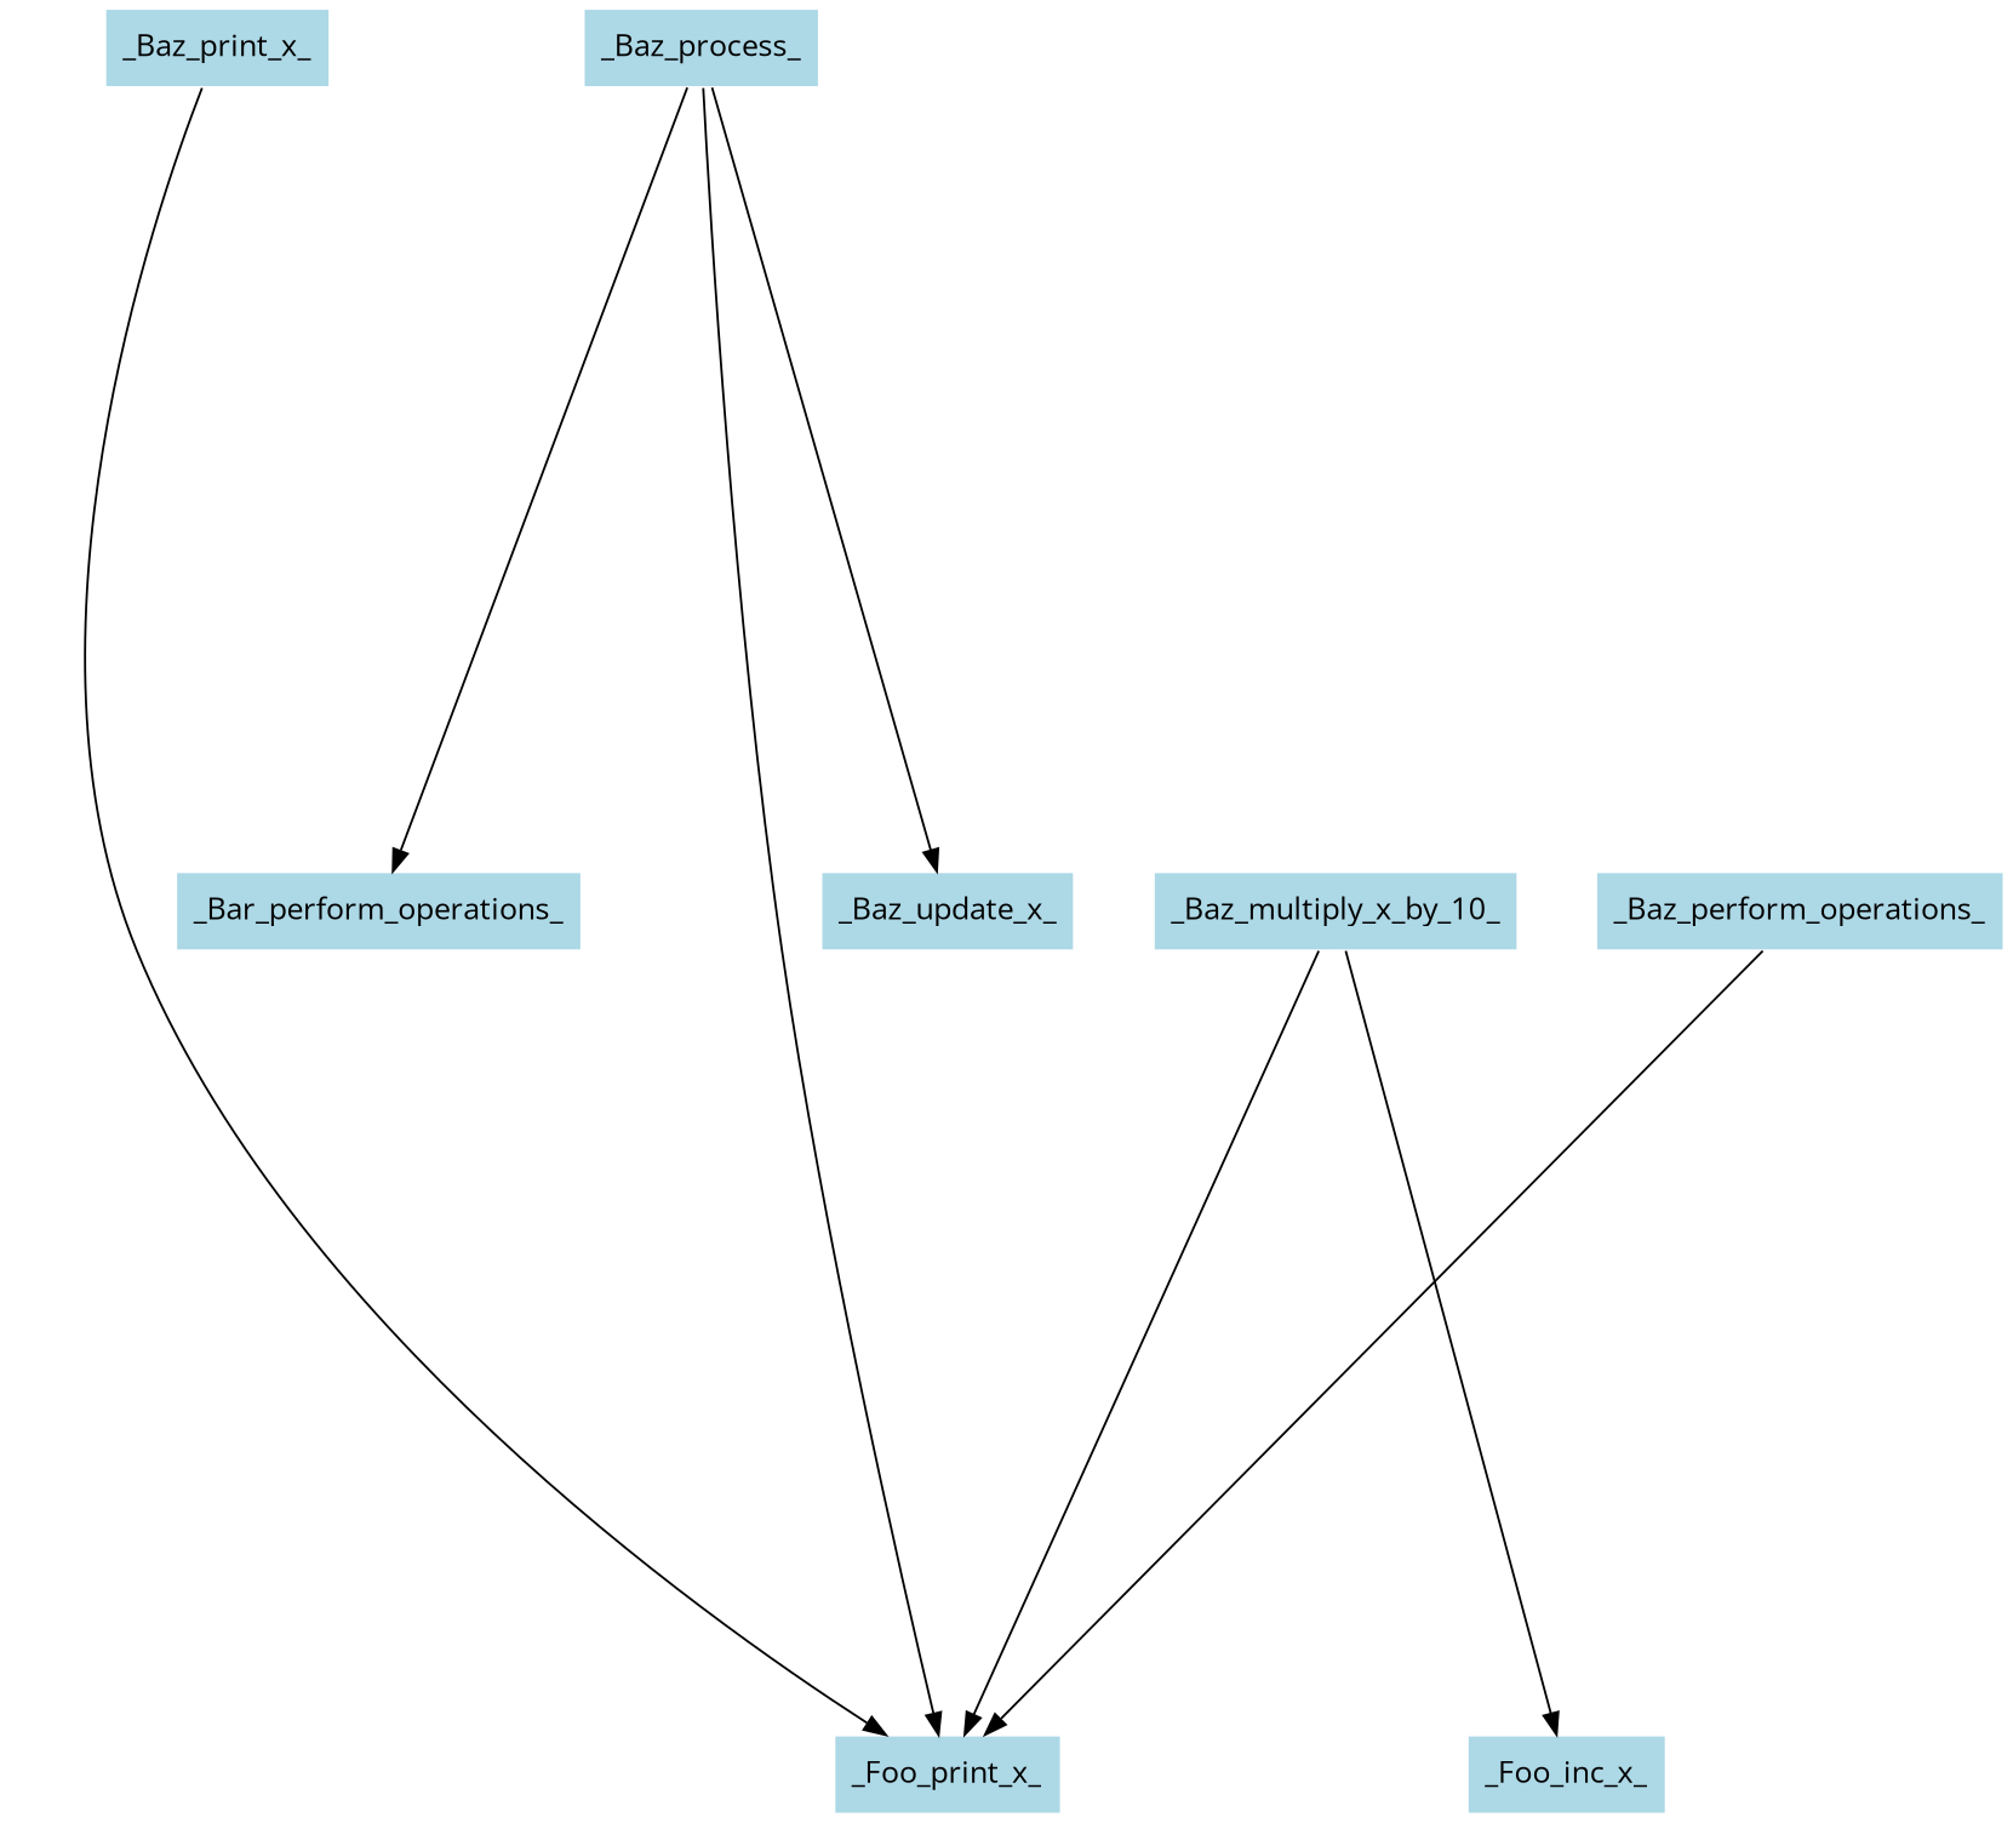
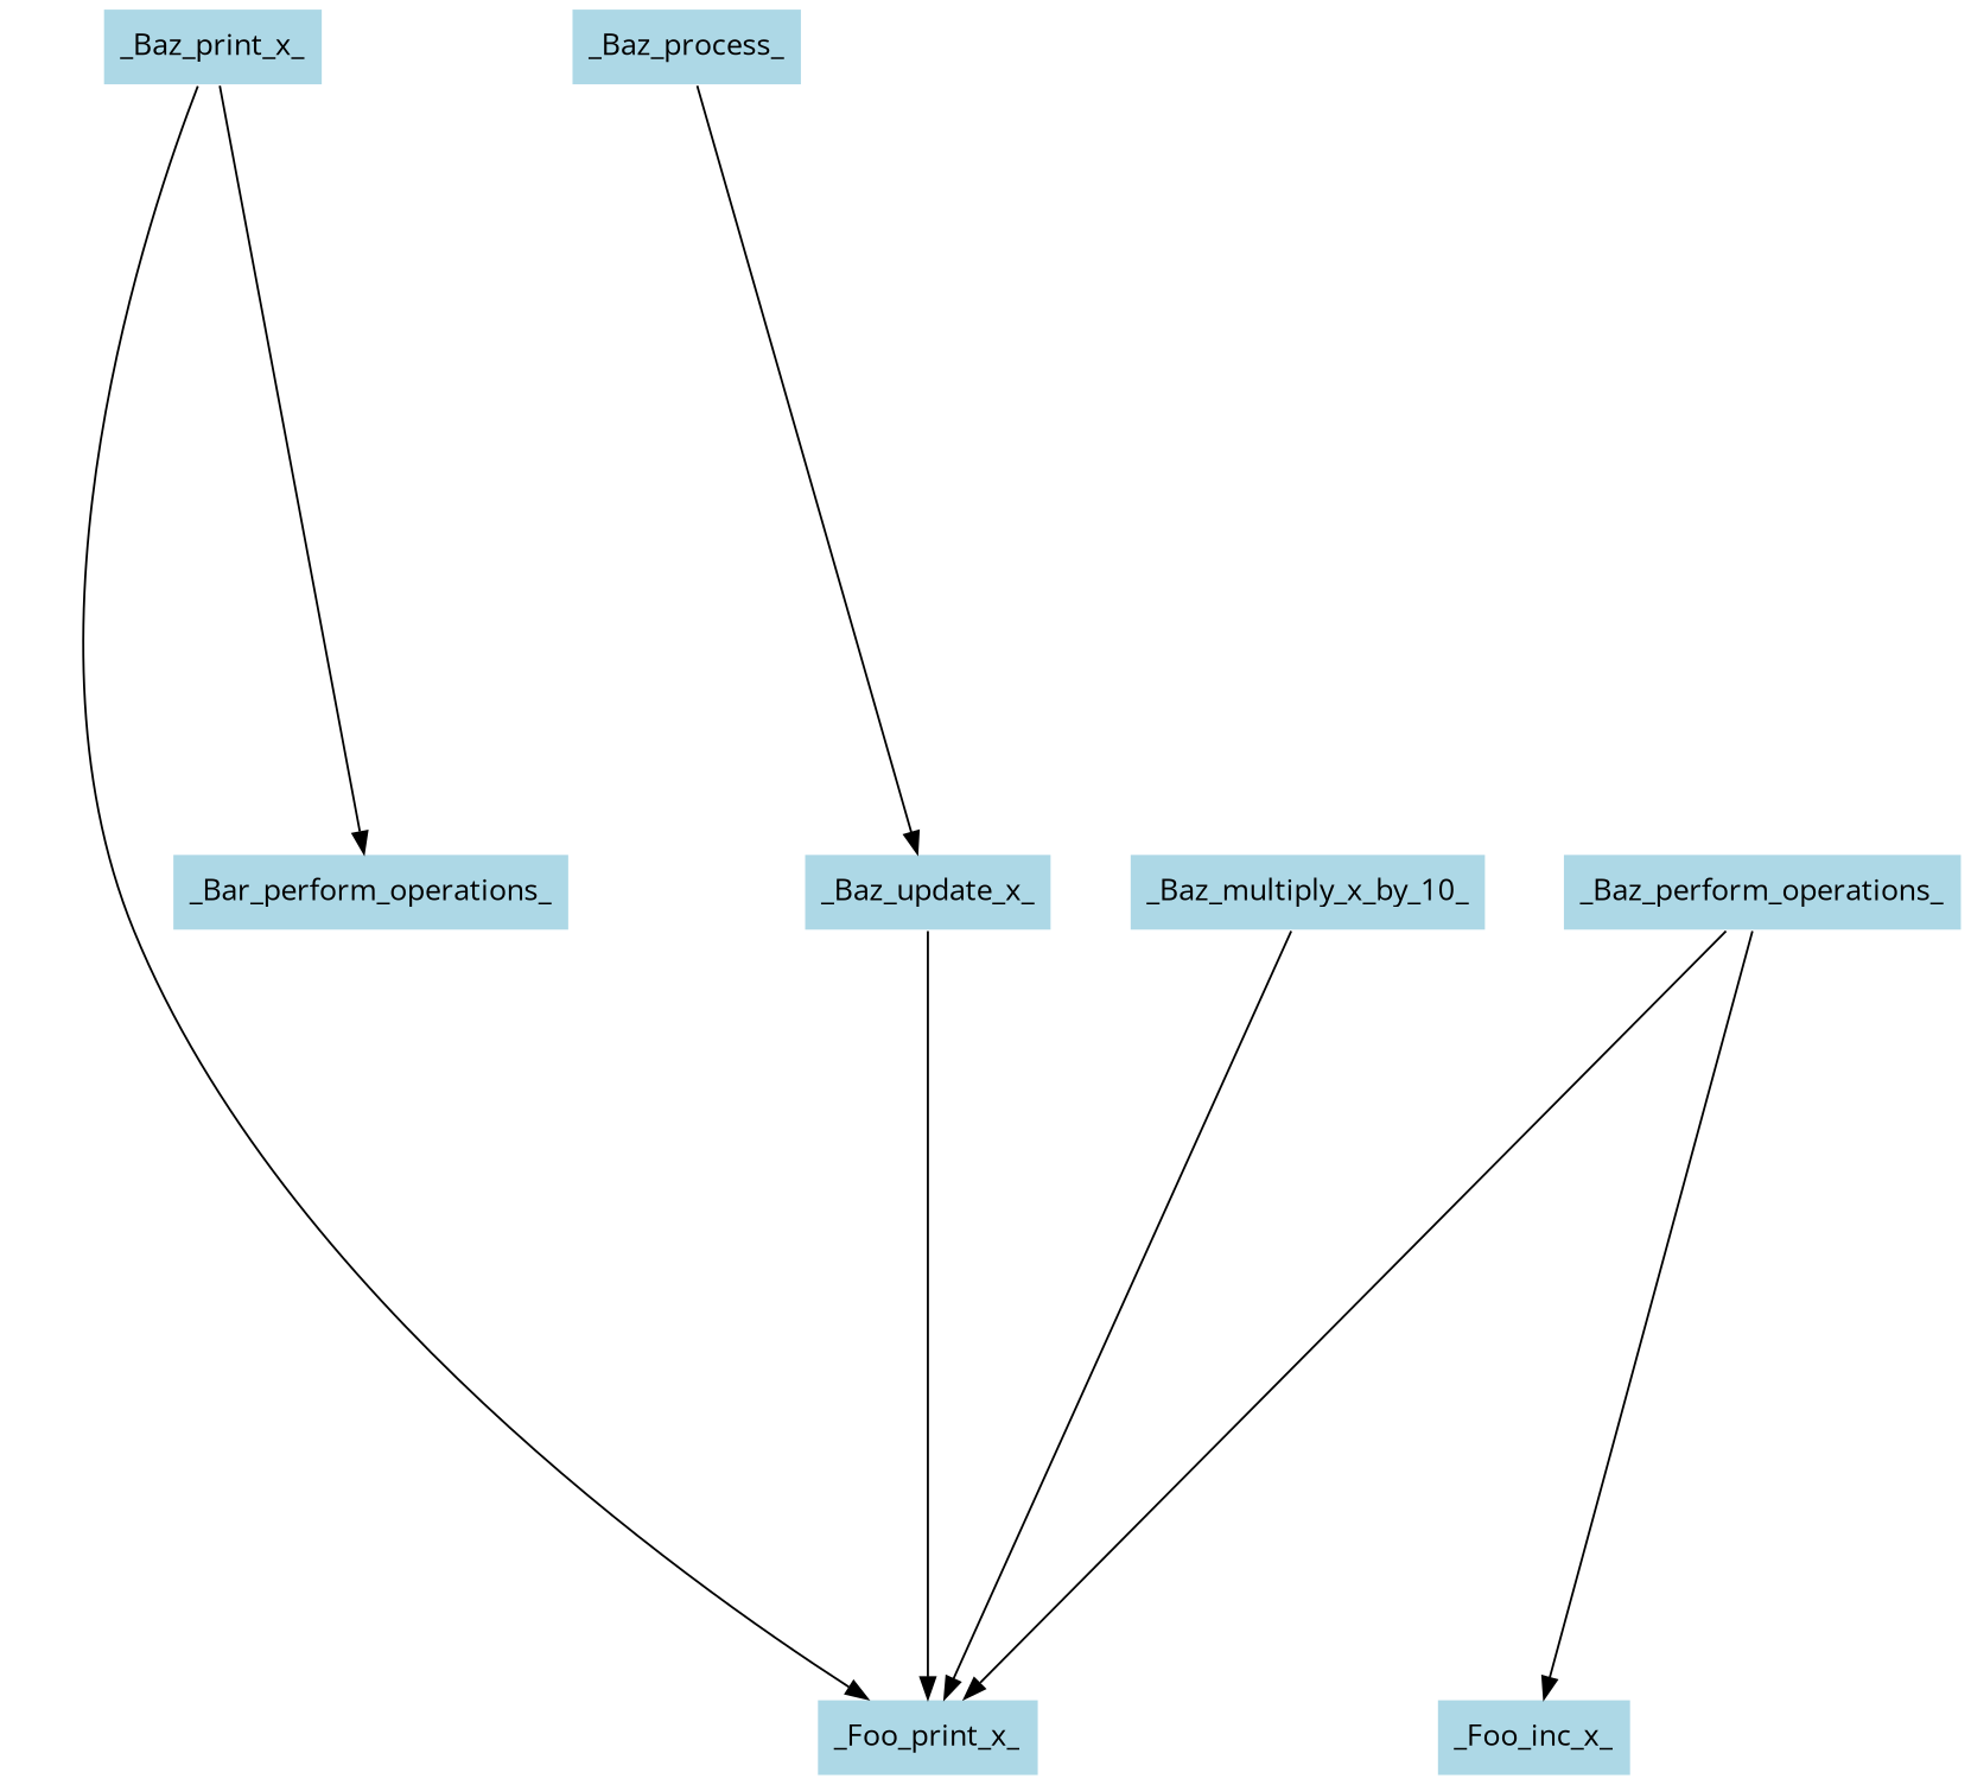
  digraph {
    fontname="Open Sans"
    nodesep=0.5
    ranksep=5
    node [color=white fillcolor=lightblue fontname="Open Sans" shape=box style=filled]
    edge [fontname="Open Sans"]
    _Baz_print_x_
    _Foo_print_x_
    _Baz_multiply_x_by_10_
    _Baz_process_
    _Baz_update_x_
    _Bar_perform_operations_
    _Baz_perform_operations_
    _Foo_inc_x_
    _Baz_print_x_ -> _Foo_print_x_
    _Baz_multiply_x_by_10_ -> _Foo_print_x_
-   _Baz_process_ -> _Foo_print_x_
+   _Baz_update_x_ -> _Foo_print_x_
    _Baz_process_ -> _Baz_update_x_
-   _Baz_process_ -> _Bar_perform_operations_
+   _Baz_print_x_ -> _Bar_perform_operations_
    _Baz_perform_operations_ -> _Foo_print_x_
-   _Baz_multiply_x_by_10_ -> _Foo_inc_x_
+   _Baz_perform_operations_ -> _Foo_inc_x_
  }
